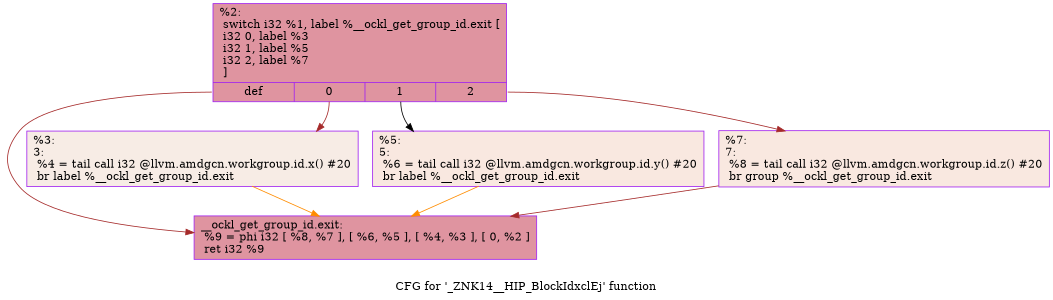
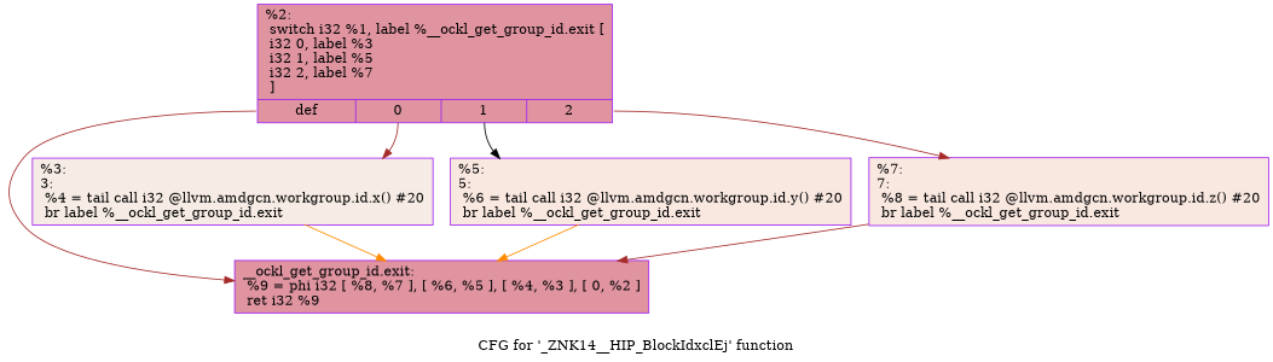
  digraph {
    label="CFG for '_ZNK14__HIP_BlockIdxclEj' function"
    node [color=purple fillcolor="#b70d2870" shape=record style=filled]
    edge [color=brown]
    n1 [label="{%2:\l  switch i32 %1, label %__ockl_get_group_id.exit [\l    i32 0, label %3\l    i32 1, label %5\l    i32 2, label %7\l  ]\l|{<s0>def|<s1>0|<s2>1|<s3>2}}"]
    n2 [label="{__ockl_get_group_id.exit:                         \l  %9 = phi i32 [ %8, %7 ], [ %6, %5 ], [ %4, %3 ], [ 0, %2 ]\l  ret i32 %9\l}"]
    n3 [fillcolor="#ecd3c570" label="{%3:\l3:                                                \l  %4 = tail call i32 @llvm.amdgcn.workgroup.id.x() #20\l  br label %__ockl_get_group_id.exit\l}"]
    n4 [fillcolor="#f1ccb870" label="{%5:\l5:                                                \l  %6 = tail call i32 @llvm.amdgcn.workgroup.id.y() #20\l  br label %__ockl_get_group_id.exit\l}"]
-   n5 [fillcolor="#f1ccb870" label="{%7:\l7:                                                \l  %8 = tail call i32 @llvm.amdgcn.workgroup.id.z() #20\l  br group %__ockl_get_group_id.exit\l}"]
+   n5 [fillcolor="#f1ccb870" label="{%7:\l7:                                                \l  %8 = tail call i32 @llvm.amdgcn.workgroup.id.z() #20\l  br label %__ockl_get_group_id.exit\l}"]
    n1 -> n2 [tailport=s0]
    n1 -> n3 [tailport=s1]
    n1 -> n4 [tailport=s2 color=black]
    n1 -> n5 [tailport=s3]
    n3 -> n2 [color=darkorange]
    n4 -> n2 [color=darkorange]
    n5 -> n2
  }
